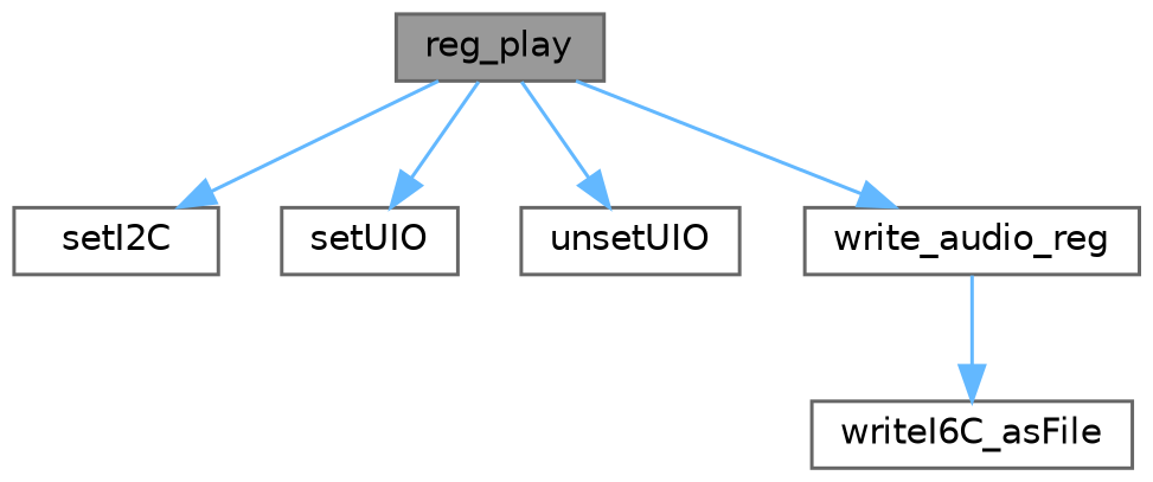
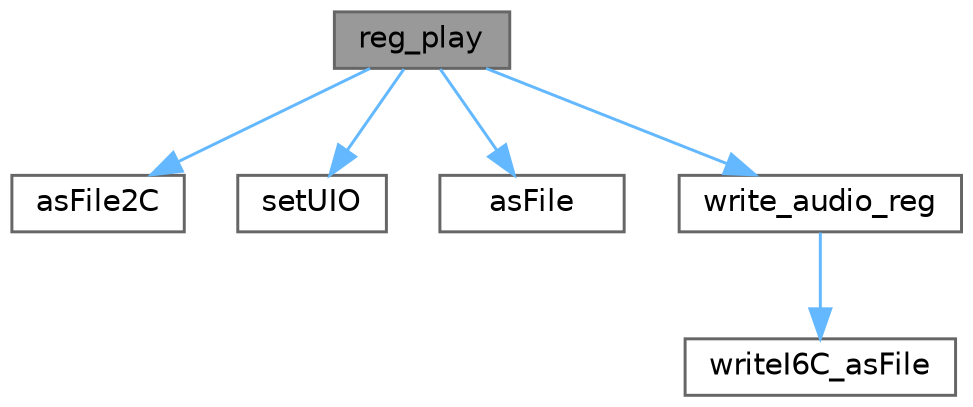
  digraph {
    rankdir=TB
    node [color=grey40 fillcolor=white fontname=Helvetica fontsize=10 shape=box style=filled]
    edge [color=steelblue1 fontname=Helvetica fontsize=10 labelfontname=Helvetica labelfontsize=10 style=solid]
    n1 [color=gray40 fillcolor=grey60 fontcolor=black height=0.2 label=reg_play width=0.4]
-   n2 [height=0.2 label=setI2C width=0.4]
+   n2 [height=0.2 label=asFile2C width=0.4]
    n3 [height=0.2 label=setUIO width=0.4]
-   n4 [height=0.2 label=unsetUIO width=0.4]
+   n4 [height=0.2 label=asFile width=0.4]
    n5 [height=0.2 label=write_audio_reg width=0.4]
    n6 [height=0.2 label=writeI6C_asFile width=0.4]
    n1 -> n2
    n1 -> n3
    n1 -> n4
    n1 -> n5
    n5 -> n6
  }
